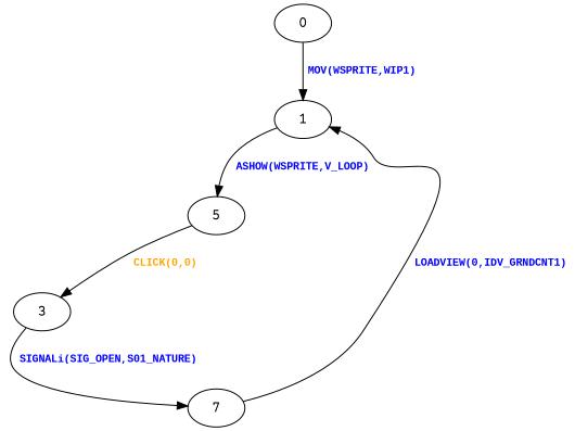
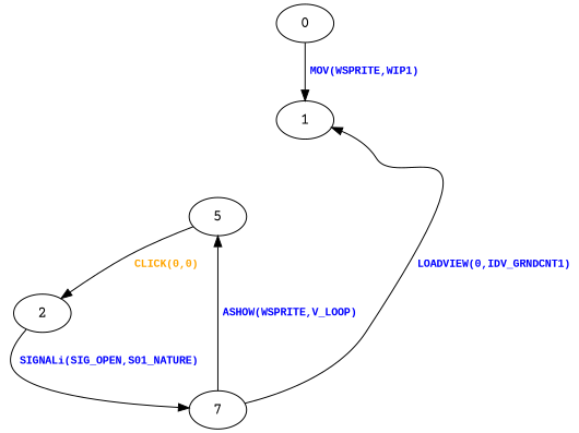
  digraph {
    fontname="Courier Prime"
    node [fontname="Courier Prime" shape=oval]
    edge [fontcolor=blue fontname="Courier Prime"]
    0
    1
    n3 [label=5]
-   3
+   3 [label=2]
    n5 [label=7]
    0 -> 1 [label=< <table border="0"><tr><td><font face="Courier New" point-size="10"><b>MOV(WSPRITE,WIP1)<br align="left"/></b></font></td></tr> </table>>]
-   1 -> n3 [label=< <table border="0"><tr><td><font face="Courier New" point-size="10"><b>ASHOW(WSPRITE,V_LOOP)<br align="left"/></b></font></td></tr> </table>>]
+   n5 -> n3 [label=< <table border="0"><tr><td><font face="Courier New" point-size="10"><b>ASHOW(WSPRITE,V_LOOP)<br align="left"/></b></font></td></tr> </table>>]
    n3 -> 3 [fontcolor=orange label=< <table border="0"><tr><td><font face="Courier New" point-size="10"><b>CLICK(0,0)<br align="left"/></b></font></td></tr> </table>>]
    3 -> n5 [label=< <table border="0"><tr><td><font face="Courier New" point-size="10"><b>SIGNALi(SIG_OPEN,S01_NATURE)<br align="left"/></b></font></td></tr> </table>>]
    n5 -> 1 [label=< <table border="0"><tr><td><font face="Courier New" point-size="10"><b>LOADVIEW(0,IDV_GRNDCNT1)<br align="left"/></b></font></td></tr> </table>>]
  }
